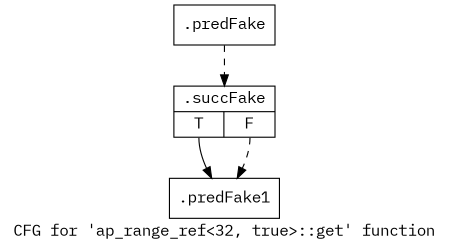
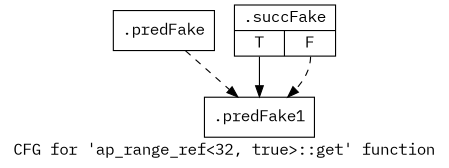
  digraph {
    fontname="IBM Plex Mono"
    label="CFG for 'ap_range_ref\<32, true\>::get' function"
    node [fontname="IBM Plex Mono" shape=record filename="/media/miguel/NewVolume/Linux/Xilinx/Vitis_HLS/2020.2/include/ap_int_ref.h" linenumber=676]
    edge [execusionnum=129 filename="/media/miguel/NewVolume/Linux/Xilinx/Vitis_HLS/2020.2/include/ap_int_ref.h" fontname="IBM Plex Mono" style=dashed]
    n1 [label="{.predFake}" filename="" linenumber=""]
    n2 [label="{.succFake|{<s0>T|<s1>F}}"]
    n3 [label="{.predFake1}"]
-   n1 -> n2
+   n1 -> n3
    n2 -> n3 [style=solid tailport=s0 execusionnum="" filename=""]
    n2 -> n3 [tailport=s1]
  }
